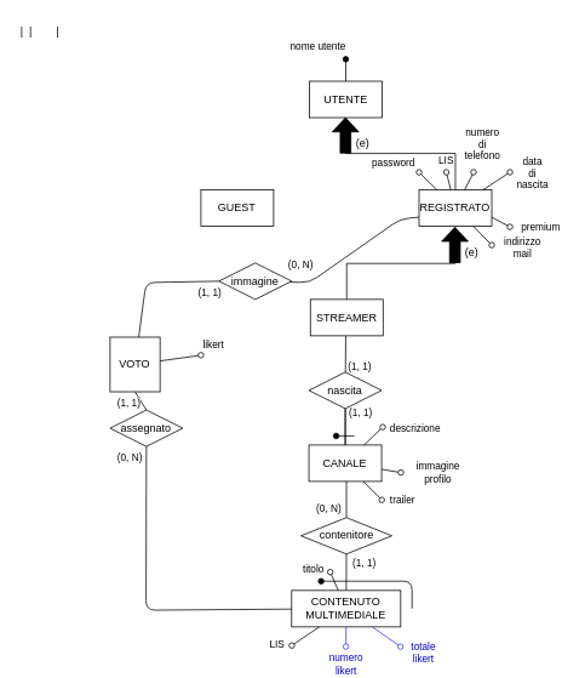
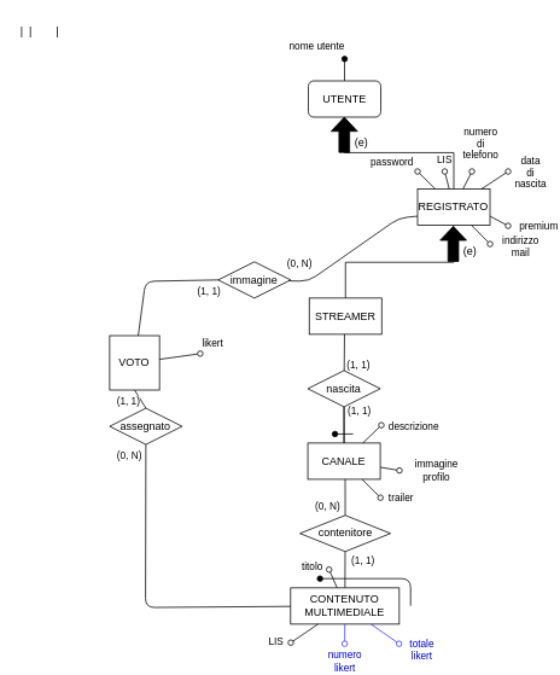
  <mxCell id="0" />
  <mxCell id="1" parent="0" />
  <mxCell id="2" value="" style="endArrow=oval;html=1;fillStyle=auto;strokeWidth=1;startSize=6;endSize=6;fillColor=#000000;startArrow=none;startFill=0;endFill=0;strokeColor=#3333FF;fontColor=#0000CC;" parent="1" source="46" edge="1"><mxGeometry width="50" height="50" relative="1" as="geometry"><mxPoint x="846.03" y="1099.93" as="sourcePoint" /><mxPoint x="440" y="710" as="targetPoint" /></mxGeometry></mxCell>
  <mxCell id="3" value="totale&lt;br&gt;likert" style="edgeLabel;html=1;align=center;verticalAlign=middle;resizable=0;points=[];fontColor=#0000CC;" parent="2" vertex="1" connectable="0"><mxGeometry x="0.479" y="1" relative="1" as="geometry"><mxPoint x="32" y="13" as="offset" /></mxGeometry></mxCell>
  <mxCell id="4" style="edgeStyle=elbowEdgeStyle;elbow=vertical;html=1;exitX=0.5;exitY=1;exitDx=0;exitDy=0;entryX=0.5;entryY=0;entryDx=0;entryDy=0;endArrow=none;endFill=0;rounded=0;jumpStyle=arc;" parent="1" source="5" target="7" edge="1"><mxGeometry relative="1" as="geometry" /></mxCell>
- <mxCell id="5" value="UTENTE" style="whiteSpace=wrap;html=1;" parent="1" vertex="1"><mxGeometry x="339.81" y="88.78" width="80" height="40" as="geometry" /></mxCell>
- <mxCell id="6" value="GUEST" style="whiteSpace=wrap;html=1;" parent="1" vertex="1"><mxGeometry x="220.42" y="208.14" width="80" height="40" as="geometry" /></mxCell>
+ <mxCell id="5" value="UTENTE" style="whiteSpace=wrap;html=1;rounded=1;" parent="1" vertex="1"><mxGeometry x="339.81" y="88.78" width="80" height="40" as="geometry" /></mxCell>
  <mxCell id="7" value="REGISTRATO" style="whiteSpace=wrap;html=1;" parent="1" vertex="1"><mxGeometry x="460.42" y="208.14" width="80" height="40" as="geometry" /></mxCell>
  <mxCell id="8" value="" style="shape=singleArrow;whiteSpace=wrap;html=1;arrowWidth=0.4;arrowSize=0.4;rotation=-90;fillColor=#000000;" parent="1" vertex="1"><mxGeometry x="360.12" y="133.7" width="38.76" height="29.17" as="geometry" /></mxCell>
  <mxCell id="9" value="(e)" style="text;html=1;align=center;verticalAlign=middle;resizable=0;points=[];autosize=1;strokeColor=none;fillColor=none;" parent="1" vertex="1"><mxGeometry x="377.81" y="141.78" width="40" height="30" as="geometry" /></mxCell>
  <mxCell id="10" value="" style="endArrow=oval;html=1;fillStyle=auto;strokeWidth=1;startSize=6;endSize=6;fillColor=#000000;startArrow=none;startFill=0;endFill=1;exitX=0.5;exitY=0;exitDx=0;exitDy=0;" parent="1" source="5" edge="1"><mxGeometry width="50" height="50" relative="1" as="geometry"><mxPoint x="519.84" y="669.8" as="sourcePoint" /><mxPoint x="379.84" y="64.62" as="targetPoint" /></mxGeometry></mxCell>
  <mxCell id="11" value="nome utente" style="edgeLabel;html=1;align=center;verticalAlign=middle;resizable=0;points=[];" parent="10" vertex="1" connectable="0"><mxGeometry x="0.479" y="1" relative="1" as="geometry"><mxPoint x="-30" y="-21" as="offset" /></mxGeometry></mxCell>
  <mxCell id="12" value="" style="endArrow=oval;html=1;fillStyle=auto;strokeWidth=1;startSize=6;endSize=6;fillColor=#000000;startArrow=none;startFill=0;endFill=0;" parent="1" source="7" edge="1"><mxGeometry width="50" height="50" relative="1" as="geometry"><mxPoint x="421.51" y="516.407" as="sourcePoint" /><mxPoint x="460.42" y="188.78" as="targetPoint" /></mxGeometry></mxCell>
  <mxCell id="13" value="password" style="edgeLabel;html=1;align=center;verticalAlign=middle;resizable=0;points=[];" parent="12" vertex="1" connectable="0"><mxGeometry x="0.479" y="1" relative="1" as="geometry"><mxPoint x="-34" y="-16" as="offset" /></mxGeometry></mxCell>
  <mxCell id="14" value="" style="endArrow=oval;html=1;fillStyle=auto;strokeWidth=1;startSize=6;endSize=6;fillColor=#000000;startArrow=none;startFill=0;endFill=0;" parent="1" source="7" edge="1"><mxGeometry width="50" height="50" relative="1" as="geometry"><mxPoint x="436.51" y="509.74" as="sourcePoint" /><mxPoint x="540.42" y="268.78" as="targetPoint" /></mxGeometry></mxCell>
  <mxCell id="15" value="indirizzo&lt;br&gt;mail" style="edgeLabel;html=1;align=center;verticalAlign=middle;resizable=0;points=[];" parent="14" vertex="1" connectable="0"><mxGeometry x="0.479" y="1" relative="1" as="geometry"><mxPoint x="38" y="9" as="offset" /></mxGeometry></mxCell>
  <mxCell id="16" value="" style="endArrow=oval;html=1;fillStyle=auto;strokeWidth=1;startSize=6;endSize=6;fillColor=#000000;startArrow=none;startFill=0;endFill=0;" parent="1" source="7" edge="1"><mxGeometry width="50" height="50" relative="1" as="geometry"><mxPoint x="446.51" y="519.74" as="sourcePoint" /><mxPoint x="520.42" y="188.78" as="targetPoint" /></mxGeometry></mxCell>
  <mxCell id="17" value="numero&lt;br&gt;di&lt;br&gt;telefono" style="edgeLabel;html=1;align=center;verticalAlign=middle;resizable=0;points=[];" parent="16" vertex="1" connectable="0"><mxGeometry x="0.479" y="1" relative="1" as="geometry"><mxPoint x="13" y="-36" as="offset" /></mxGeometry></mxCell>
  <mxCell id="18" value="" style="endArrow=oval;html=1;fillStyle=auto;strokeWidth=1;startSize=6;endSize=6;fillColor=#000000;startArrow=none;startFill=0;endFill=0;" parent="1" source="7" edge="1"><mxGeometry width="50" height="50" relative="1" as="geometry"><mxPoint x="456.51" y="529.74" as="sourcePoint" /><mxPoint x="560.42" y="188.78" as="targetPoint" /></mxGeometry></mxCell>
  <mxCell id="19" value="data&lt;br&gt;di&lt;br&gt;nascita" style="edgeLabel;html=1;align=center;verticalAlign=middle;resizable=0;points=[];" parent="18" vertex="1" connectable="0"><mxGeometry x="0.479" y="1" relative="1" as="geometry"><mxPoint x="32" y="-4" as="offset" /></mxGeometry></mxCell>
  <mxCell id="20" value="" style="endArrow=oval;html=1;fillStyle=auto;strokeWidth=1;startSize=6;endSize=6;fillColor=#000000;startArrow=none;startFill=0;endFill=0;" parent="1" source="7" edge="1"><mxGeometry width="50" height="50" relative="1" as="geometry"><mxPoint x="491.09" y="217.56" as="sourcePoint" /><mxPoint x="490.42" y="188.78" as="targetPoint" /></mxGeometry></mxCell>
  <mxCell id="21" value="LIS" style="edgeLabel;html=1;align=center;verticalAlign=middle;resizable=0;points=[];" parent="20" vertex="1" connectable="0"><mxGeometry x="0.479" y="1" relative="1" as="geometry"><mxPoint x="-1" y="-18" as="offset" /></mxGeometry></mxCell>
  <mxCell id="22" style="edgeStyle=elbowEdgeStyle;html=1;exitX=0.5;exitY=1;exitDx=0;exitDy=0;entryX=0.5;entryY=0;entryDx=0;entryDy=0;endArrow=none;endFill=0;elbow=vertical;rounded=0;jumpStyle=arc;" parent="1" target="23" edge="1"><mxGeometry relative="1" as="geometry"><mxPoint x="500.2" y="249.14" as="sourcePoint" /><mxPoint x="440.22" y="367.5" as="targetPoint" /></mxGeometry></mxCell>
  <mxCell id="23" value="STREAMER" style="whiteSpace=wrap;html=1;" parent="1" vertex="1"><mxGeometry x="340.81" y="328.5" width="80" height="40" as="geometry" /></mxCell>
  <mxCell id="24" value="" style="shape=singleArrow;whiteSpace=wrap;html=1;arrowWidth=0.4;arrowSize=0.4;rotation=-90;fillColor=#000000;" parent="1" vertex="1"><mxGeometry x="480.51" y="254.06" width="38.76" height="29.17" as="geometry" /></mxCell>
  <mxCell id="25" value="(e)" style="text;html=1;align=center;verticalAlign=middle;resizable=0;points=[];autosize=1;strokeColor=none;fillColor=none;" parent="1" vertex="1"><mxGeometry x="498.2" y="262.14" width="40" height="30" as="geometry" /></mxCell>
  <mxCell id="26" value="" style="edgeStyle=none;shape=connector;rounded=1;fillStyle=auto;html=1;labelBackgroundColor=default;strokeColor=default;strokeWidth=1;fontFamily=Helvetica;fontSize=11;fontColor=default;endArrow=none;startSize=6;endSize=6;fillColor=#000000;exitX=0.5;exitY=1;exitDx=0;exitDy=0;" parent="1" target="30" edge="1"><mxGeometry relative="1" as="geometry"><mxPoint x="379.77" y="368.5" as="sourcePoint" /></mxGeometry></mxCell>
  <mxCell id="27" value="(1, 1)" style="edgeLabel;html=1;align=center;verticalAlign=middle;resizable=0;points=[];fontSize=11;fontFamily=Helvetica;fontColor=default;" parent="26" vertex="1" connectable="0"><mxGeometry x="-0.268" y="1" relative="1" as="geometry"><mxPoint x="14" y="18" as="offset" /></mxGeometry></mxCell>
  <mxCell id="28" value="" style="edgeStyle=none;shape=connector;rounded=1;fillStyle=auto;html=1;labelBackgroundColor=default;strokeColor=default;strokeWidth=1;fontFamily=Helvetica;fontSize=11;fontColor=default;endArrow=none;startSize=6;endSize=6;fillColor=#000000;" parent="1" source="30" target="32" edge="1"><mxGeometry relative="1" as="geometry" /></mxCell>
  <mxCell id="29" value="(1, 1)" style="edgeLabel;html=1;align=center;verticalAlign=middle;resizable=0;points=[];fontSize=11;fontFamily=Helvetica;fontColor=default;" parent="28" vertex="1" connectable="0"><mxGeometry x="-0.327" y="1" relative="1" as="geometry"><mxPoint x="15" y="-9" as="offset" /></mxGeometry></mxCell>
  <mxCell id="30" value="nascita" style="rhombus;whiteSpace=wrap;html=1;" parent="1" vertex="1"><mxGeometry x="339.23" y="408.5" width="80" height="40" as="geometry" /></mxCell>
  <mxCell id="31" value="" style="edgeStyle=none;jumpStyle=arc;html=1;endArrow=none;endFill=0;" parent="1" source="32" target="30" edge="1"><mxGeometry relative="1" as="geometry" /></mxCell>
  <mxCell id="32" value="CANALE" style="rounded=0;whiteSpace=wrap;html=1;" parent="1" vertex="1"><mxGeometry x="339.23" y="488.5" width="80" height="40" as="geometry" /></mxCell>
  <mxCell id="33" value="" style="endArrow=oval;html=1;fillStyle=auto;strokeWidth=1;startSize=6;endSize=6;fillColor=#000000;startArrow=none;startFill=0;endFill=1;" parent="1" edge="1"><mxGeometry width="50" height="50" relative="1" as="geometry"><mxPoint x="389.23" y="478.5" as="sourcePoint" /><mxPoint x="369.23" y="478.5" as="targetPoint" /></mxGeometry></mxCell>
  <mxCell id="34" value="" style="endArrow=oval;html=1;fillStyle=auto;strokeWidth=1;startSize=6;endSize=6;fillColor=#000000;startArrow=none;startFill=0;endFill=0;" parent="1" source="32" edge="1"><mxGeometry width="50" height="50" relative="1" as="geometry"><mxPoint x="429.23" y="498.5" as="sourcePoint" /><mxPoint x="419.42" y="548.78" as="targetPoint" /></mxGeometry></mxCell>
  <mxCell id="35" value="trailer" style="edgeLabel;html=1;align=center;verticalAlign=middle;resizable=0;points=[];" parent="34" vertex="1" connectable="0"><mxGeometry x="0.479" y="1" relative="1" as="geometry"><mxPoint x="27" y="6" as="offset" /></mxGeometry></mxCell>
  <mxCell id="36" value="" style="endArrow=oval;html=1;fillStyle=auto;strokeWidth=1;startSize=6;endSize=6;fillColor=#000000;startArrow=none;startFill=0;endFill=0;" parent="1" source="32" edge="1"><mxGeometry width="50" height="50" relative="1" as="geometry"><mxPoint x="668.096" y="688.78" as="sourcePoint" /><mxPoint x="420.42" y="468.78" as="targetPoint" /></mxGeometry></mxCell>
  <mxCell id="37" value="descrizione" style="edgeLabel;html=1;align=center;verticalAlign=middle;resizable=0;points=[];" parent="36" vertex="1" connectable="0"><mxGeometry x="0.479" y="1" relative="1" as="geometry"><mxPoint x="41" y="-4" as="offset" /></mxGeometry></mxCell>
  <mxCell id="38" value="" style="endArrow=oval;html=1;fillStyle=auto;strokeWidth=1;startSize=6;endSize=6;fillColor=#000000;startArrow=none;startFill=0;endFill=0;exitX=1;exitY=0.75;exitDx=0;exitDy=0;" parent="1" source="7" edge="1"><mxGeometry width="50" height="50" relative="1" as="geometry"><mxPoint x="530.105" y="258.14" as="sourcePoint" /><mxPoint x="560.42" y="248.78" as="targetPoint" /></mxGeometry></mxCell>
  <mxCell id="39" value="premium" style="edgeLabel;html=1;align=center;verticalAlign=middle;resizable=0;points=[];" parent="38" vertex="1" connectable="0"><mxGeometry x="0.479" y="1" relative="1" as="geometry"><mxPoint x="38" y="3" as="offset" /></mxGeometry></mxCell>
  <mxCell id="40" value="" style="edgeStyle=none;shape=connector;rounded=1;fillStyle=auto;html=1;labelBackgroundColor=default;strokeColor=default;strokeWidth=1;fontFamily=Helvetica;fontSize=11;fontColor=default;endArrow=none;startSize=6;endSize=6;fillColor=#000000;entryX=0.5;entryY=0;entryDx=0;entryDy=0;exitX=0.5;exitY=1;exitDx=0;exitDy=0;" parent="1" target="43" edge="1"><mxGeometry relative="1" as="geometry"><mxPoint x="380.52" y="528.5" as="sourcePoint" /><mxPoint x="381.87" y="588.5" as="targetPoint" /></mxGeometry></mxCell>
  <mxCell id="41" value="(0, N)" style="edgeLabel;html=1;align=center;verticalAlign=middle;resizable=0;points=[];fontSize=11;fontFamily=Helvetica;fontColor=default;" parent="40" vertex="1" connectable="0"><mxGeometry x="-0.303" relative="1" as="geometry"><mxPoint x="-20" y="16" as="offset" /></mxGeometry></mxCell>
  <mxCell id="42" value="(1, 1)" style="edgeStyle=none;html=1;endArrow=none;endFill=0;" parent="1" source="43" target="46" edge="1"><mxGeometry x="-0.478" y="20" relative="1" as="geometry"><mxPoint as="offset" /></mxGeometry></mxCell>
  <mxCell id="43" value="contenitore" style="rhombus;whiteSpace=wrap;html=1;" parent="1" vertex="1"><mxGeometry x="330.52" y="568.26" width="100" height="40" as="geometry" /></mxCell>
  <mxCell id="44" value="" style="endArrow=oval;html=1;fillStyle=auto;strokeWidth=1;startSize=6;endSize=6;fillColor=#000000;startArrow=none;startFill=0;endFill=0;" parent="1" source="32" edge="1"><mxGeometry width="50" height="50" relative="1" as="geometry"><mxPoint x="689.875" y="648.78" as="sourcePoint" /><mxPoint x="440.42" y="518.78" as="targetPoint" /></mxGeometry></mxCell>
  <mxCell id="45" value="immagine&lt;br&gt;profilo" style="edgeLabel;html=1;align=center;verticalAlign=middle;resizable=0;points=[];" parent="44" vertex="1" connectable="0"><mxGeometry x="0.479" y="1" relative="1" as="geometry"><mxPoint x="45" y="2" as="offset" /></mxGeometry></mxCell>
  <mxCell id="46" value="CONTENUTO&lt;br&gt;MULTIMEDIALE" style="rounded=0;whiteSpace=wrap;html=1;" parent="1" vertex="1"><mxGeometry x="320.23" y="648.35" width="120" height="40" as="geometry" /></mxCell>
  <mxCell id="47" value="" style="endArrow=oval;html=1;fillStyle=auto;strokeWidth=1;startSize=6;endSize=6;fillColor=#000000;startArrow=none;startFill=0;endFill=0;" parent="1" source="46" edge="1"><mxGeometry width="50" height="50" relative="1" as="geometry"><mxPoint x="406.77" y="624.787" as="sourcePoint" /><mxPoint x="362.71" y="628.13" as="targetPoint" /></mxGeometry></mxCell>
  <mxCell id="48" value="titolo" style="edgeLabel;html=1;align=center;verticalAlign=middle;resizable=0;points=[];" parent="47" vertex="1" connectable="0"><mxGeometry x="0.479" y="1" relative="1" as="geometry"><mxPoint x="-21" y="-10" as="offset" /></mxGeometry></mxCell>
  <mxCell id="49" value="" style="endArrow=oval;html=1;fillStyle=auto;strokeWidth=1;startSize=6;endSize=6;fillColor=#000000;startArrow=none;startFill=0;endFill=0;" parent="1" source="46" edge="1"><mxGeometry width="50" height="50" relative="1" as="geometry"><mxPoint x="337.938" y="719.35" as="sourcePoint" /><mxPoint x="320.42" y="708.78" as="targetPoint" /></mxGeometry></mxCell>
  <mxCell id="50" value="LIS" style="edgeLabel;html=1;align=center;verticalAlign=middle;resizable=0;points=[];" parent="49" vertex="1" connectable="0"><mxGeometry x="0.479" y="1" relative="1" as="geometry"><mxPoint x="-25" y="3" as="offset" /></mxGeometry></mxCell>
  <mxCell id="51" value="" style="endArrow=oval;html=1;fillStyle=auto;strokeWidth=1;startSize=6;endSize=6;fillColor=#000000;startArrow=none;startFill=0;endFill=1;" parent="1" edge="1"><mxGeometry width="50" height="50" relative="1" as="geometry"><mxPoint x="452.71" y="668.13" as="sourcePoint" /><mxPoint x="352.71" y="638.13" as="targetPoint" /><Array as="points"><mxPoint x="452.71" y="638.13" /></Array></mxGeometry></mxCell>
  <mxCell id="52" value="(0, N)" style="edgeStyle=none;html=1;entryX=0;entryY=0.75;entryDx=0;entryDy=0;endArrow=none;endFill=0;jumpStyle=arc;startArrow=none;" parent="1" source="63" target="7" edge="1"><mxGeometry x="-0.864" y="20" relative="1" as="geometry"><Array as="points"><mxPoint x="340" y="310" /><mxPoint x="440" y="240" /></Array><mxPoint as="offset" /></mxGeometry></mxCell>
  <mxCell id="53" value="" style="edgeStyle=none;html=1;exitX=0.5;exitY=1;exitDx=0;exitDy=0;fontSize=18;endArrow=none;endFill=0;" parent="1" source="54" edge="1"><mxGeometry x="0.501" y="-30" relative="1" as="geometry"><mxPoint x="160.42" y="450.07" as="targetPoint" /><mxPoint as="offset" /></mxGeometry></mxCell>
  <mxCell id="54" value="VOTO" style="whiteSpace=wrap;html=1;" parent="1" vertex="1"><mxGeometry x="120.42" y="370" width="55" height="60" as="geometry" /></mxCell>
  <mxCell id="55" value="" style="endArrow=oval;html=1;fillStyle=auto;strokeWidth=1;startSize=6;endSize=6;fillColor=#000000;startArrow=none;startFill=0;endFill=0;" parent="1" source="54" edge="1"><mxGeometry width="50" height="50" relative="1" as="geometry"><mxPoint x="300.45" y="951.02" as="sourcePoint" /><mxPoint x="220.42" y="389.84" as="targetPoint" /></mxGeometry></mxCell>
  <mxCell id="56" value="likert" style="edgeLabel;html=1;align=center;verticalAlign=middle;resizable=0;points=[];" parent="55" vertex="1" connectable="0"><mxGeometry x="0.479" y="1" relative="1" as="geometry"><mxPoint x="25" y="-13" as="offset" /></mxGeometry></mxCell>
  <mxCell id="57" value="(0, N)" style="edgeLabel;html=1;align=center;verticalAlign=middle;resizable=0;points=[];fontSize=11;fontFamily=Helvetica;fontColor=default;" parent="1" vertex="1" connectable="0"><mxGeometry x="141.615" y="501.809" as="geometry" /></mxCell>
  <mxCell id="58" style="edgeStyle=none;shape=connector;rounded=1;jumpStyle=arc;html=1;exitX=0.5;exitY=1;exitDx=0;exitDy=0;labelBackgroundColor=default;strokeColor=default;fontFamily=Helvetica;fontSize=11;fontColor=default;startArrow=none;endArrow=none;endFill=0;" parent="1" source="59" target="46" edge="1"><mxGeometry relative="1" as="geometry"><Array as="points"><mxPoint x="160" y="670" /></Array></mxGeometry></mxCell>
  <mxCell id="59" value="assegnato" style="rhombus;whiteSpace=wrap;html=1;" parent="1" vertex="1"><mxGeometry x="120.42" y="450.07" width="80" height="40" as="geometry" /></mxCell>
  <mxCell id="60" value="(1, 1)" style="edgeLabel;html=1;align=center;verticalAlign=middle;resizable=0;points=[];fontSize=11;fontFamily=Helvetica;fontColor=default;" parent="1" vertex="1" connectable="0"><mxGeometry x="140.415" y="442.349" as="geometry" /></mxCell>
  <mxCell id="61" style="edgeStyle=none;shape=connector;rounded=1;jumpStyle=arc;html=1;exitX=0;exitY=0.5;exitDx=0;exitDy=0;labelBackgroundColor=default;strokeColor=default;fontFamily=Helvetica;fontSize=11;fontColor=default;startArrow=none;endArrow=none;endFill=0;" parent="1" source="63" target="54" edge="1"><mxGeometry relative="1" as="geometry"><Array as="points"><mxPoint x="160" y="310" /></Array></mxGeometry></mxCell>
  <mxCell id="62" value="(1, 1)" style="edgeLabel;html=1;align=center;verticalAlign=middle;resizable=0;points=[];fontSize=11;fontFamily=Helvetica;fontColor=default;" parent="61" vertex="1" connectable="0"><mxGeometry x="-0.516" y="3" relative="1" as="geometry"><mxPoint x="23" y="8" as="offset" /></mxGeometry></mxCell>
  <mxCell id="63" value="immagine" style="rhombus;whiteSpace=wrap;html=1;" parent="1" vertex="1"><mxGeometry x="240.23" y="288.5" width="80" height="40" as="geometry" /></mxCell>
  <mxCell id="64" value="" style="endArrow=oval;html=1;fillStyle=auto;strokeWidth=1;startSize=6;endSize=6;fillColor=#000000;startArrow=none;startFill=0;endFill=0;strokeColor=#3333FF;fontColor=#0000CC;" parent="1" source="46" edge="1"><mxGeometry width="50" height="50" relative="1" as="geometry"><mxPoint x="418.931" y="698.35" as="sourcePoint" /><mxPoint x="380" y="710" as="targetPoint" /></mxGeometry></mxCell>
  <mxCell id="65" value="numero&lt;br&gt;likert" style="edgeLabel;html=1;align=center;verticalAlign=middle;resizable=0;points=[];fontColor=#0000CC;" parent="64" vertex="1" connectable="0"><mxGeometry x="0.479" y="1" relative="1" as="geometry"><mxPoint x="-2" y="25" as="offset" /></mxGeometry></mxCell>
  <mxCell id="66" value="|  |        |" style="text;whiteSpace=wrap;html=1;" parent="1" vertex="1"><mxGeometry x="20" y="20" width="80" height="40" as="geometry" /></mxCell>
